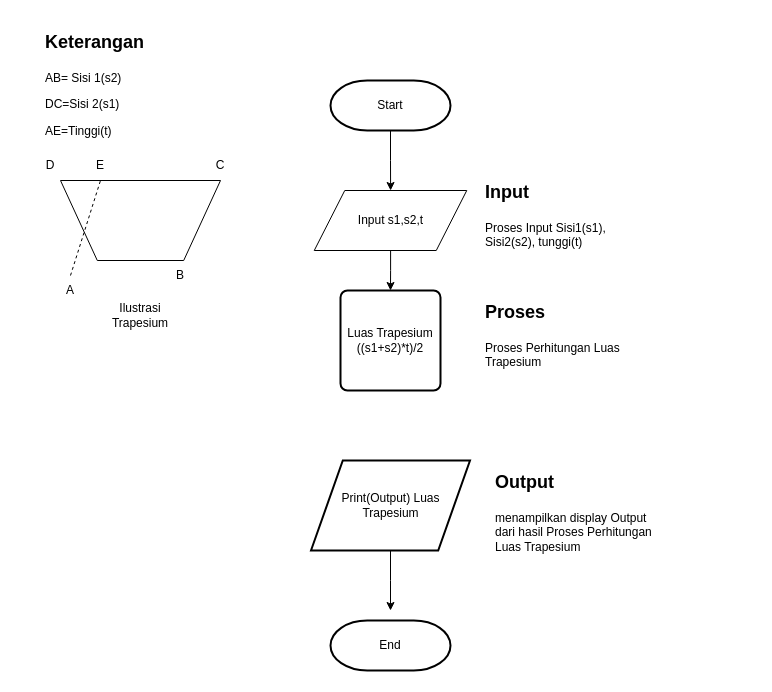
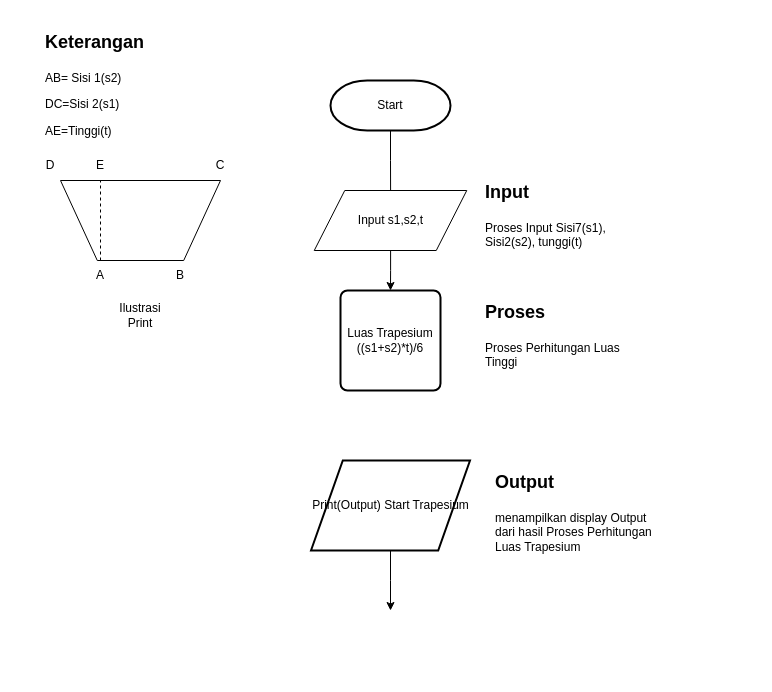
  <mxCell id="0" />
  <mxCell id="1" parent="0" />
  <mxCell id="2" value="" style="group" parent="1" vertex="1" connectable="0"><mxGeometry x="160" y="80" width="590" height="590" as="geometry" /></mxCell>
  <mxCell id="3" value="" style="group" parent="2" vertex="1" connectable="0"><mxGeometry x="-10" width="510" height="590" as="geometry" /></mxCell>
  <mxCell id="4" value="Start" style="strokeWidth=2;html=1;shape=mxgraph.flowchart.terminator;whiteSpace=wrap;" parent="3" vertex="1"><mxGeometry x="180" width="120" height="50" as="geometry" /></mxCell>
- <mxCell id="5" value="" style="edgeStyle=orthogonalEdgeStyle;rounded=0;orthogonalLoop=1;jettySize=auto;html=1;" parent="3" source="4" target="10" edge="1"><mxGeometry relative="1" as="geometry" /></mxCell>
+ <mxCell id="5" value="" style="edgeStyle=orthogonalEdgeStyle;rounded=0;orthogonalLoop=1;jettySize=auto;html=1;endArrow=none;" parent="3" source="4" target="10" edge="1"><mxGeometry relative="1" as="geometry" /></mxCell>
  <mxCell id="6" value="&lt;h1&gt;&lt;font style=&quot;font-size: 18px;&quot;&gt;Output&lt;/font&gt;&lt;/h1&gt;&lt;p&gt;menampilkan display Output dari hasil Proses Perhitungan Luas Trapesium&lt;/p&gt;" style="text;html=1;strokeColor=none;fillColor=none;spacing=5;spacingTop=-20;whiteSpace=wrap;overflow=hidden;rounded=0;" parent="3" vertex="1"><mxGeometry x="340" y="380" width="170" height="105" as="geometry" /></mxCell>
  <mxCell id="7" value="B" style="text;html=1;strokeColor=none;fillColor=none;align=center;verticalAlign=middle;whiteSpace=wrap;rounded=0;" parent="3" vertex="1"><mxGeometry y="180" width="60" height="30" as="geometry" /></mxCell>
  <mxCell id="8" value="C" style="text;html=1;strokeColor=none;fillColor=none;align=center;verticalAlign=middle;whiteSpace=wrap;rounded=0;" parent="3" vertex="1"><mxGeometry x="40" y="70" width="60" height="30" as="geometry" /></mxCell>
  <mxCell id="9" value="" style="group" parent="3" vertex="1" connectable="0"><mxGeometry x="147.5" y="110" width="206.25" height="480" as="geometry" /></mxCell>
  <mxCell id="10" value="Input s1,s2,t" style="shape=parallelogram;whiteSpace=wrap;html=1;backgroundOutline=1;" parent="9" vertex="1"><mxGeometry x="16.25" width="152.5" height="60" as="geometry" /></mxCell>
  <mxCell id="11" value="" style="edgeStyle=orthogonalEdgeStyle;rounded=0;orthogonalLoop=1;jettySize=auto;html=1;" parent="9" source="10" edge="1"><mxGeometry relative="1" as="geometry"><mxPoint x="92.5" y="100" as="targetPoint" /></mxGeometry></mxCell>
- <mxCell id="12" value="End" style="strokeWidth=2;html=1;shape=mxgraph.flowchart.terminator;whiteSpace=wrap;" parent="9" vertex="1"><mxGeometry x="32.5" y="430" width="120" height="50" as="geometry" /></mxCell>
  <mxCell id="13" style="edgeStyle=orthogonalEdgeStyle;rounded=0;orthogonalLoop=1;jettySize=auto;html=1;" parent="9" source="15" edge="1"><mxGeometry relative="1" as="geometry"><mxPoint x="92.5" y="420" as="targetPoint" /></mxGeometry></mxCell>
- <mxCell id="14" value="Luas Trapesium ((s1+s2)*t)/2" style="rounded=1;whiteSpace=wrap;html=1;absoluteArcSize=1;arcSize=14;strokeWidth=2;" parent="9" vertex="1"><mxGeometry x="42.5" y="100" width="100" height="100" as="geometry" /></mxCell>
- <mxCell id="15" value="Print(Output) Luas Trapesium" style="strokeWidth=2;html=1;shape=parallelogram;whiteSpace=wrap;" parent="9" vertex="1"><mxGeometry x="13" y="270" width="159" height="90" as="geometry" /></mxCell>
- <mxCell id="16" value="&lt;h1&gt;&lt;font style=&quot;font-size: 18px;&quot;&gt;Proses&lt;/font&gt;&lt;/h1&gt;&lt;p&gt;Proses Perhitungan Luas Trapesium&lt;/p&gt;" style="text;html=1;strokeColor=none;fillColor=none;spacing=5;spacingTop=-20;whiteSpace=wrap;overflow=hidden;rounded=0;" parent="3" vertex="1"><mxGeometry x="330" y="210" width="170" height="105" as="geometry" /></mxCell>
- <mxCell id="17" value="&lt;h1&gt;&lt;font style=&quot;font-size: 18px;&quot;&gt;Input&lt;/font&gt;&lt;/h1&gt;&lt;p&gt;Proses Input Sisi1(s1), Sisi2(s2), tunggi(t)&lt;/p&gt;" style="text;html=1;strokeColor=none;fillColor=none;spacing=5;spacingTop=-20;whiteSpace=wrap;overflow=hidden;rounded=0;" parent="3" vertex="1"><mxGeometry x="330" y="90" width="170" height="105" as="geometry" /></mxCell>
+ <mxCell id="14" value="Luas Trapesium ((s1+s2)*t)/6" style="rounded=1;whiteSpace=wrap;html=1;absoluteArcSize=1;arcSize=14;strokeWidth=2;" parent="9" vertex="1"><mxGeometry x="42.5" y="100" width="100" height="100" as="geometry" /></mxCell>
+ <mxCell id="15" value="Print(Output) Start Trapesium" style="strokeWidth=2;html=1;shape=parallelogram;whiteSpace=wrap;" parent="9" vertex="1"><mxGeometry x="13" y="270" width="159" height="90" as="geometry" /></mxCell>
+ <mxCell id="16" value="&lt;h1&gt;&lt;font style=&quot;font-size: 18px;&quot;&gt;Proses&lt;/font&gt;&lt;/h1&gt;&lt;p&gt;Proses Perhitungan Luas Tinggi&lt;/p&gt;" style="text;html=1;strokeColor=none;fillColor=none;spacing=5;spacingTop=-20;whiteSpace=wrap;overflow=hidden;rounded=0;" parent="3" vertex="1"><mxGeometry x="330" y="210" width="170" height="105" as="geometry" /></mxCell>
+ <mxCell id="17" value="&lt;h1&gt;&lt;font style=&quot;font-size: 18px;&quot;&gt;Input&lt;/font&gt;&lt;/h1&gt;&lt;p&gt;Proses Input Sisi7(s1), Sisi2(s2), tunggi(t)&lt;/p&gt;" style="text;html=1;strokeColor=none;fillColor=none;spacing=5;spacingTop=-20;whiteSpace=wrap;overflow=hidden;rounded=0;" parent="3" vertex="1"><mxGeometry x="330" y="90" width="170" height="105" as="geometry" /></mxCell>
  <mxCell id="18" value="" style="verticalLabelPosition=middle;verticalAlign=middle;html=1;shape=trapezoid;perimeter=trapezoidPerimeter;whiteSpace=wrap;size=0.23;arcSize=10;flipV=1;labelPosition=center;align=center;" parent="1" vertex="1"><mxGeometry x="60" y="180" width="160" height="80" as="geometry" /></mxCell>
- <mxCell id="19" value="Ilustrasi Trapesium" style="text;html=1;strokeColor=none;fillColor=none;align=center;verticalAlign=middle;whiteSpace=wrap;rounded=0;" parent="1" vertex="1"><mxGeometry x="110" y="300" width="60" height="30" as="geometry" /></mxCell>
- <mxCell id="20" value="A" style="text;html=1;strokeColor=none;fillColor=none;align=center;verticalAlign=middle;whiteSpace=wrap;rounded=0;" parent="1" vertex="1"><mxGeometry x="40" y="275" width="60" height="30" as="geometry" /></mxCell>
+ <mxCell id="19" value="Ilustrasi Print" style="text;html=1;strokeColor=none;fillColor=none;align=center;verticalAlign=middle;whiteSpace=wrap;rounded=0;" parent="1" vertex="1"><mxGeometry x="110" y="300" width="60" height="30" as="geometry" /></mxCell>
+ <mxCell id="20" value="A" style="text;html=1;strokeColor=none;fillColor=none;align=center;verticalAlign=middle;whiteSpace=wrap;rounded=0;" parent="1" vertex="1"><mxGeometry x="70" y="260" width="60" height="30" as="geometry" /></mxCell>
  <mxCell id="21" value="D" style="text;html=1;strokeColor=none;fillColor=none;align=center;verticalAlign=middle;whiteSpace=wrap;rounded=0;" parent="1" vertex="1"><mxGeometry x="20" y="150" width="60" height="30" as="geometry" /></mxCell>
  <mxCell id="22" value="" style="endArrow=none;dashed=1;html=1;rounded=0;exitX=0.5;exitY=0;exitDx=0;exitDy=0;entryX=0.25;entryY=0;entryDx=0;entryDy=0;" parent="1" source="20" target="18" edge="1"><mxGeometry width="50" height="50" relative="1" as="geometry"><mxPoint x="390" y="430" as="sourcePoint" /><mxPoint x="440" y="380" as="targetPoint" /></mxGeometry></mxCell>
  <mxCell id="23" value="E" style="text;html=1;strokeColor=none;fillColor=none;align=center;verticalAlign=middle;whiteSpace=wrap;rounded=0;" parent="1" vertex="1"><mxGeometry x="70" y="150" width="60" height="30" as="geometry" /></mxCell>
  <mxCell id="24" value="&lt;h1&gt;&lt;font style=&quot;font-size: 18px;&quot;&gt;Keterangan&lt;/font&gt;&lt;/h1&gt;&lt;p&gt;AB= Sisi 1(s2)&lt;/p&gt;&lt;p&gt;DC=Sisi 2(s1)&lt;/p&gt;&lt;p&gt;AE=Tinggi(t)&lt;/p&gt;" style="text;html=1;strokeColor=none;fillColor=none;spacing=5;spacingTop=-20;whiteSpace=wrap;overflow=hidden;rounded=0;" parent="1" vertex="1"><mxGeometry x="40" y="20" width="170" height="140" as="geometry" /></mxCell>
